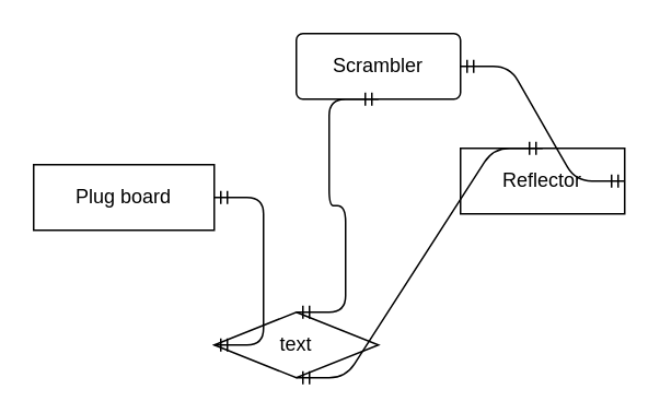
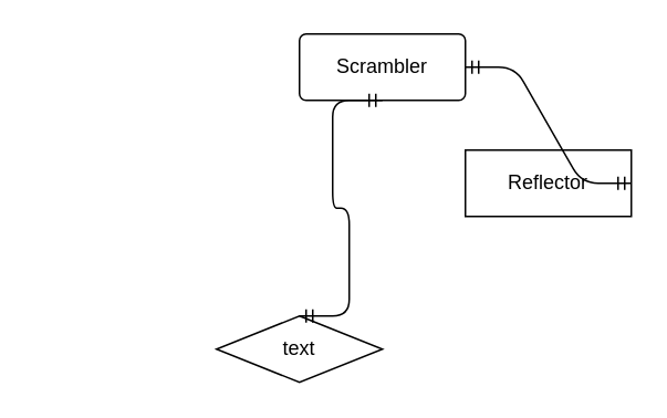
  <mxCell id="0" />
  <mxCell id="1" parent="0" />
  <mxCell id="2" value="Scrambler" style="rounded=1;arcSize=10;whiteSpace=wrap;html=1;align=center;" vertex="1" parent="1"><mxGeometry x="180" y="20" width="100" height="40" as="geometry" /></mxCell>
- <mxCell id="3" value="Plug board" style="rounded=1;arcSize=0;whiteSpace=wrap;html=1;align=center;" vertex="1" parent="1"><mxGeometry x="20" y="100" width="110" height="40" as="geometry" /></mxCell>
  <mxCell id="4" value="Reflector" style="arcSize=10;whiteSpace=wrap;html=1;align=center;rounded=0;" vertex="1" parent="1"><mxGeometry x="280" y="90" width="100" height="40" as="geometry" /></mxCell>
  <mxCell id="5" value="text" style="rhombus;whiteSpace=wrap;html=1;align=center;" vertex="1" parent="1"><mxGeometry x="130" y="190" width="100" height="40" as="geometry" /></mxCell>
  <mxCell id="6" value="" style="edgeStyle=entityRelationEdgeStyle;fontSize=12;html=1;endArrow=ERmandOne;startArrow=ERmandOne;entryX=0.5;entryY=1;entryDx=0;entryDy=0;exitX=0.5;exitY=0;exitDx=0;exitDy=0;" edge="1" parent="1" source="5" target="2"><mxGeometry width="100" height="100" relative="1" as="geometry"><mxPoint x="90" y="150" as="sourcePoint" /><mxPoint x="190" y="50" as="targetPoint" /></mxGeometry></mxCell>
- <mxCell id="7" value="" style="edgeStyle=entityRelationEdgeStyle;fontSize=12;html=1;endArrow=ERmandOne;startArrow=ERmandOne;exitX=1;exitY=0.5;exitDx=0;exitDy=0;entryX=0;entryY=0.5;entryDx=0;entryDy=0;" edge="1" parent="1" source="3" target="5"><mxGeometry width="100" height="100" relative="1" as="geometry"><mxPoint x="150" y="280" as="sourcePoint" /><mxPoint x="250" y="180" as="targetPoint" /></mxGeometry></mxCell>
- <mxCell id="8" value="" style="edgeStyle=entityRelationEdgeStyle;fontSize=12;html=1;endArrow=ERmandOne;startArrow=ERmandOne;entryX=0.5;entryY=1;entryDx=0;entryDy=0;exitX=0.5;exitY=0;exitDx=0;exitDy=0;" edge="1" parent="1" source="4" target="5"><mxGeometry width="100" height="100" relative="1" as="geometry"><mxPoint x="100" y="280" as="sourcePoint" /><mxPoint x="200" y="180" as="targetPoint" /></mxGeometry></mxCell>
  <mxCell id="9" value="" style="edgeStyle=entityRelationEdgeStyle;fontSize=12;html=1;endArrow=ERmandOne;startArrow=ERmandOne;exitX=1;exitY=0.5;exitDx=0;exitDy=0;entryX=1;entryY=0.5;entryDx=0;entryDy=0;" edge="1" parent="1" source="4" target="2"><mxGeometry width="100" height="100" relative="1" as="geometry"><mxPoint x="375" y="140" as="sourcePoint" /><mxPoint x="475" y="40" as="targetPoint" /></mxGeometry></mxCell>
